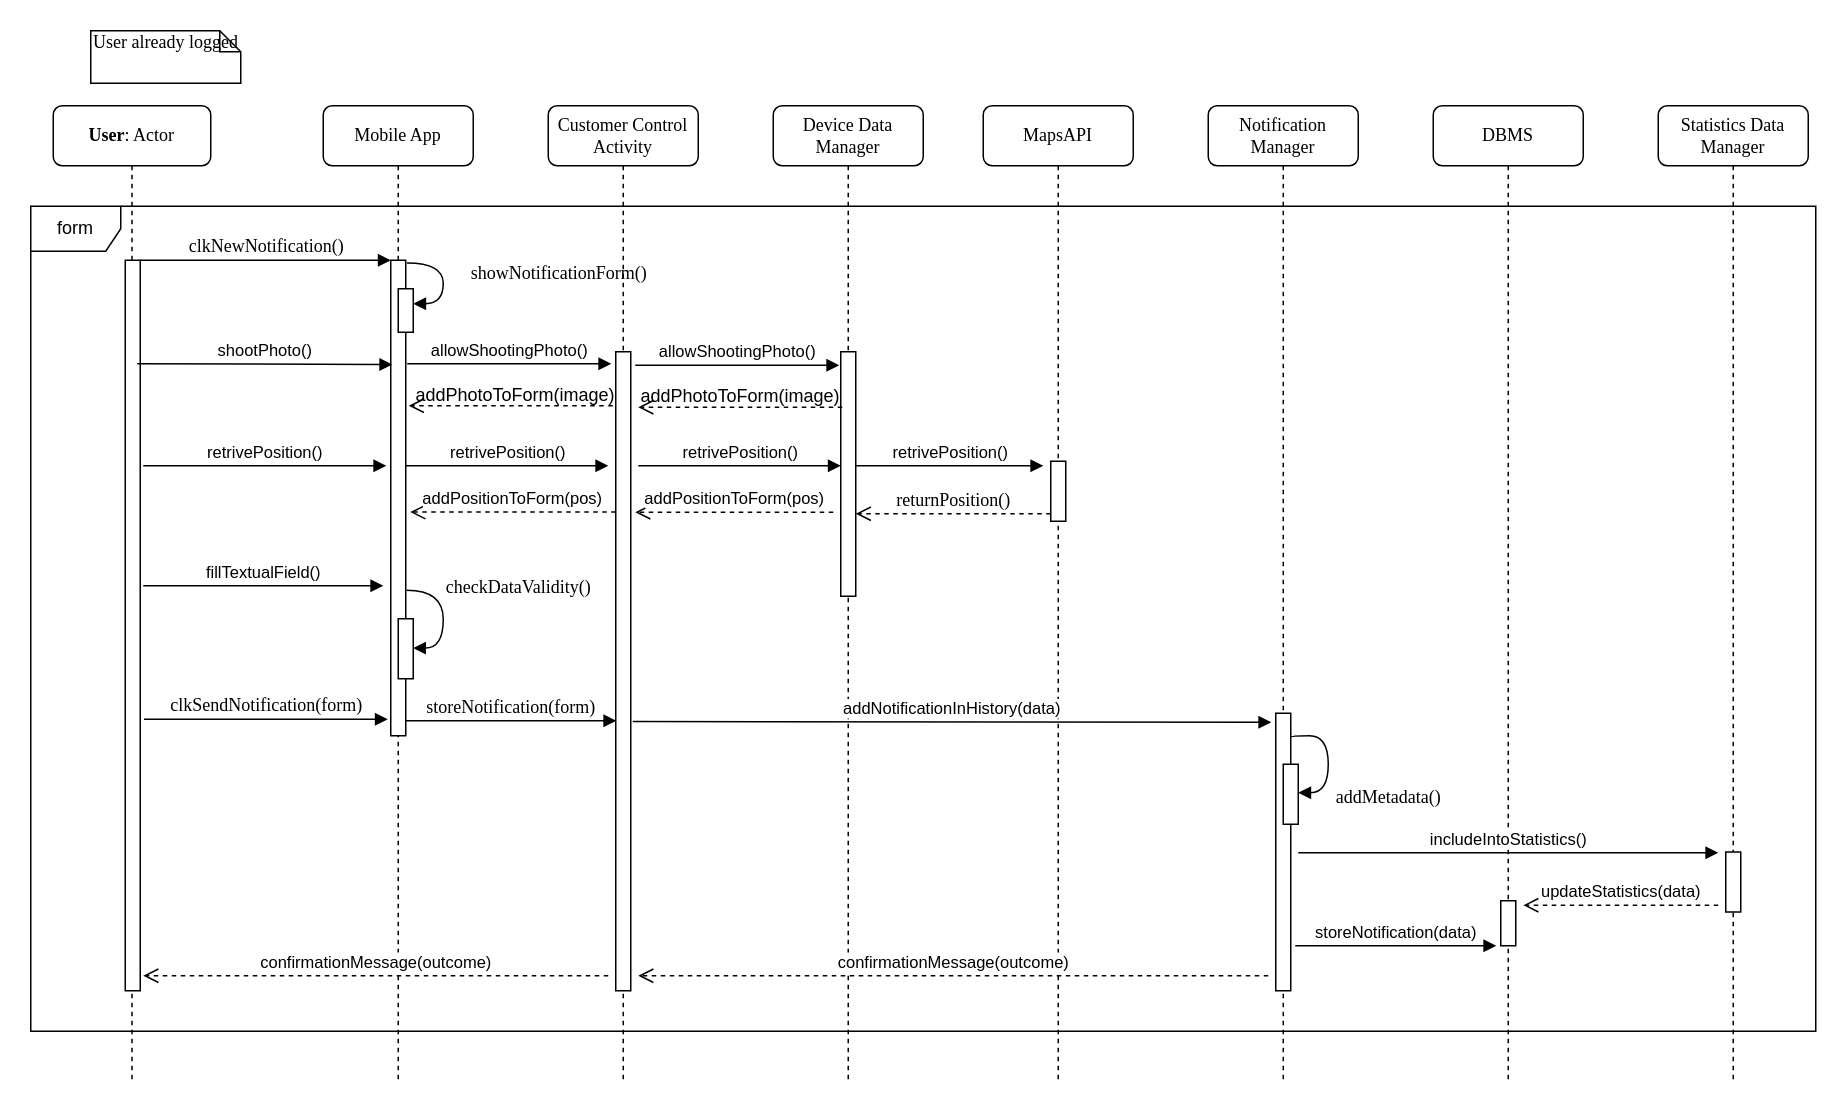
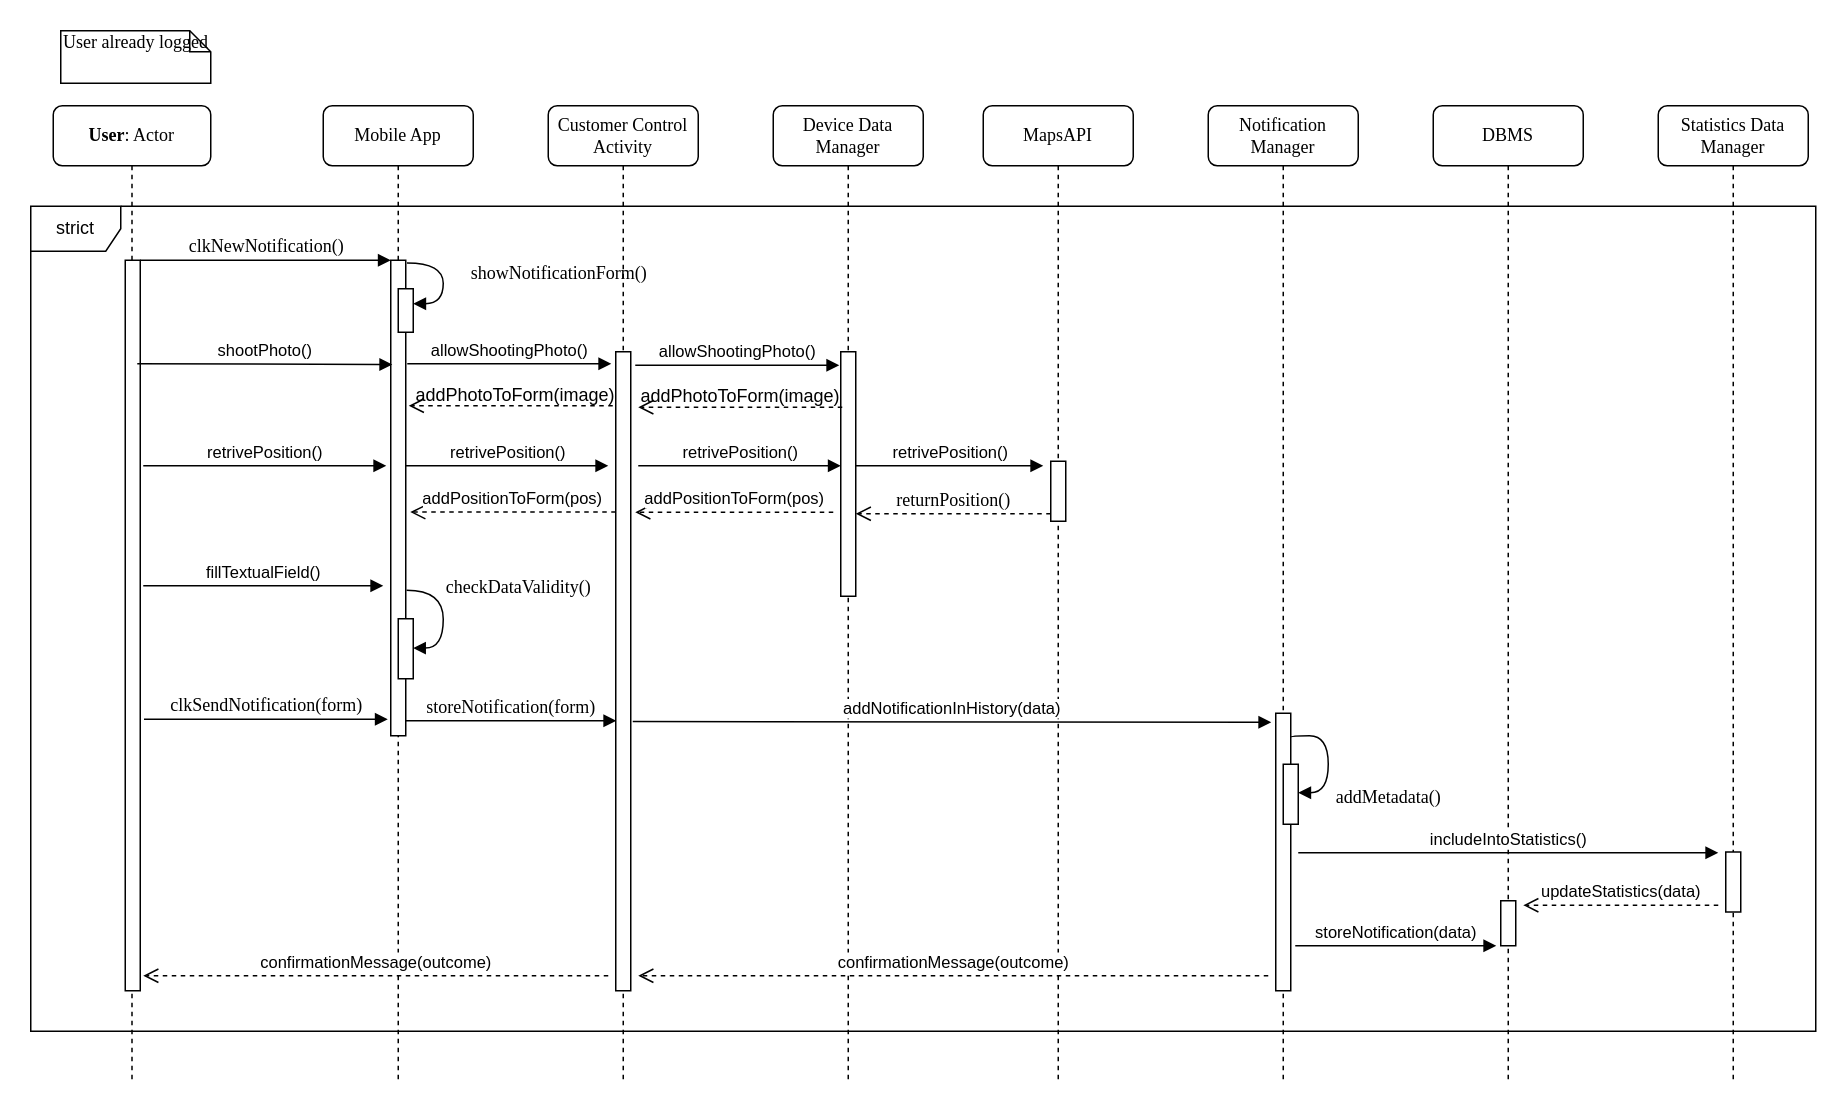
  <mxCell id="0" />
  <mxCell id="1" parent="0" />
  <mxCell id="2" value="Mobile App" style="shape=umlLifeline;perimeter=lifelinePerimeter;whiteSpace=wrap;html=1;container=1;collapsible=0;recursiveResize=0;outlineConnect=0;rounded=1;shadow=0;comic=0;labelBackgroundColor=none;strokeWidth=1;fontFamily=Verdana;fontSize=12;align=center;" parent="1" vertex="1"><mxGeometry x="215" y="70" width="100" height="650" as="geometry" /></mxCell>
  <mxCell id="3" value="" style="html=1;points=[];perimeter=orthogonalPerimeter;rounded=0;shadow=0;comic=0;labelBackgroundColor=none;strokeWidth=1;fontFamily=Verdana;fontSize=12;align=center;" parent="2" vertex="1"><mxGeometry x="45" y="103" width="10" height="317" as="geometry" /></mxCell>
  <mxCell id="4" value="" style="html=1;points=[];perimeter=orthogonalPerimeter;rounded=0;shadow=0;comic=0;labelBackgroundColor=none;strokeWidth=1;fontFamily=Verdana;fontSize=12;align=center;" vertex="1" parent="2"><mxGeometry x="50" y="122" width="10" height="29" as="geometry" /></mxCell>
  <mxCell id="5" value="showNotificationForm()" style="html=1;verticalAlign=bottom;endArrow=block;labelBackgroundColor=none;fontFamily=Verdana;fontSize=12;elbow=vertical;edgeStyle=orthogonalEdgeStyle;curved=1;exitX=1.038;exitY=0.345;exitPerimeter=0;" edge="1" parent="2"><mxGeometry x="0.515" y="-81" relative="1" as="geometry"><mxPoint x="55.833" y="104.833" as="sourcePoint" /><mxPoint x="60" y="132" as="targetPoint" /><Array as="points"><mxPoint x="80" y="105" /><mxPoint x="80" y="132" /><mxPoint x="60" y="132" /></Array><mxPoint x="80" y="70" as="offset" /></mxGeometry></mxCell>
  <mxCell id="6" value="Customer Control Activity" style="shape=umlLifeline;perimeter=lifelinePerimeter;whiteSpace=wrap;html=1;container=1;collapsible=0;recursiveResize=0;outlineConnect=0;rounded=1;shadow=0;comic=0;labelBackgroundColor=none;strokeWidth=1;fontFamily=Verdana;fontSize=12;align=center;size=40;" parent="1" vertex="1"><mxGeometry x="365" y="70" width="100" height="650" as="geometry" /></mxCell>
  <mxCell id="7" value="Device Data Manager " style="shape=umlLifeline;perimeter=lifelinePerimeter;whiteSpace=wrap;html=1;container=1;collapsible=0;recursiveResize=0;outlineConnect=0;rounded=1;shadow=0;comic=0;labelBackgroundColor=none;strokeWidth=1;fontFamily=Verdana;fontSize=12;align=center;" parent="1" vertex="1"><mxGeometry x="515" y="70" width="100" height="650" as="geometry" /></mxCell>
  <mxCell id="8" value="MapsAPI" style="shape=umlLifeline;perimeter=lifelinePerimeter;whiteSpace=wrap;html=1;container=1;collapsible=0;recursiveResize=0;outlineConnect=0;rounded=1;shadow=0;comic=0;labelBackgroundColor=none;strokeWidth=1;fontFamily=Verdana;fontSize=12;align=center;" parent="1" vertex="1"><mxGeometry x="655" y="70" width="100" height="650" as="geometry" /></mxCell>
  <mxCell id="9" value="" style="html=1;points=[];perimeter=orthogonalPerimeter;rounded=0;shadow=0;comic=0;labelBackgroundColor=none;strokeWidth=1;fontFamily=Verdana;fontSize=12;align=center;" parent="8" vertex="1"><mxGeometry x="45" y="237" width="10" height="40" as="geometry" /></mxCell>
  <mxCell id="10" value="Notification Manager" style="shape=umlLifeline;perimeter=lifelinePerimeter;whiteSpace=wrap;html=1;container=1;collapsible=0;recursiveResize=0;outlineConnect=0;rounded=1;shadow=0;comic=0;labelBackgroundColor=none;strokeWidth=1;fontFamily=Verdana;fontSize=12;align=center;" parent="1" vertex="1"><mxGeometry x="805" y="70" width="100" height="650" as="geometry" /></mxCell>
  <mxCell id="11" value="" style="html=1;points=[];perimeter=orthogonalPerimeter;rounded=0;shadow=0;comic=0;labelBackgroundColor=none;strokeColor=#000000;strokeWidth=1;fillColor=#FFFFFF;fontFamily=Verdana;fontSize=12;fontColor=#000000;align=center;" parent="10" vertex="1"><mxGeometry x="45" y="405" width="10" height="185" as="geometry" /></mxCell>
  <mxCell id="12" value="DBMS" style="shape=umlLifeline;perimeter=lifelinePerimeter;whiteSpace=wrap;html=1;container=1;collapsible=0;recursiveResize=0;outlineConnect=0;rounded=1;shadow=0;comic=0;labelBackgroundColor=none;strokeWidth=1;fontFamily=Verdana;fontSize=12;align=center;" parent="1" vertex="1"><mxGeometry x="955" y="70" width="100" height="650" as="geometry" /></mxCell>
  <mxCell id="13" value="" style="html=1;points=[];perimeter=orthogonalPerimeter;rounded=0;shadow=0;comic=0;labelBackgroundColor=none;strokeColor=#000000;strokeWidth=1;fillColor=#FFFFFF;fontFamily=Verdana;fontSize=12;fontColor=#000000;align=center;" parent="12" vertex="1"><mxGeometry x="45" y="530" width="10" height="30" as="geometry" /></mxCell>
  <mxCell id="14" value="includeIntoStatistics()" style="html=1;verticalAlign=bottom;endArrow=block;fontSize=11;" parent="12" edge="1"><mxGeometry width="80" relative="1" as="geometry"><mxPoint x="-90" y="498" as="sourcePoint" /><mxPoint x="190" y="498" as="targetPoint" /></mxGeometry></mxCell>
  <mxCell id="15" value="&lt;b&gt;User&lt;/b&gt;: Actor" style="shape=umlLifeline;perimeter=lifelinePerimeter;whiteSpace=wrap;html=1;container=1;collapsible=0;recursiveResize=0;outlineConnect=0;rounded=1;shadow=0;comic=0;labelBackgroundColor=none;strokeWidth=1;fontFamily=Verdana;fontSize=12;align=center;" parent="1" vertex="1"><mxGeometry x="35" y="70" width="105" height="650" as="geometry" /></mxCell>
  <mxCell id="16" value="" style="html=1;points=[];perimeter=orthogonalPerimeter;rounded=0;shadow=0;comic=0;labelBackgroundColor=none;strokeWidth=1;fontFamily=Verdana;fontSize=12;align=center;" parent="15" vertex="1"><mxGeometry x="48" y="103" width="10" height="487" as="geometry" /></mxCell>
  <mxCell id="17" value="retrivePosition()" style="html=1;verticalAlign=bottom;endArrow=block;" parent="15" edge="1"><mxGeometry width="80" relative="1" as="geometry"><mxPoint x="60" y="240" as="sourcePoint" /><mxPoint x="222" y="240" as="targetPoint" /></mxGeometry></mxCell>
  <mxCell id="18" value="" style="html=1;points=[];perimeter=orthogonalPerimeter;rounded=0;shadow=0;comic=0;labelBackgroundColor=none;strokeWidth=1;fontFamily=Verdana;fontSize=12;align=center;" parent="1" vertex="1"><mxGeometry x="560" y="234" width="10" height="163" as="geometry" /></mxCell>
  <mxCell id="19" value="returnPosition()" style="html=1;verticalAlign=bottom;endArrow=open;dashed=1;endSize=8;labelBackgroundColor=none;fontFamily=Verdana;fontSize=12;edgeStyle=elbowEdgeStyle;elbow=vertical;" parent="1" edge="1"><mxGeometry relative="1" as="geometry"><mxPoint x="570" y="342" as="targetPoint" /><Array as="points"><mxPoint x="645" y="342" /><mxPoint x="675" y="342" /></Array><mxPoint x="700" y="342" as="sourcePoint" /></mxGeometry></mxCell>
  <mxCell id="20" value="clkNewNotification()" style="html=1;verticalAlign=bottom;endArrow=block;entryX=0;entryY=0;labelBackgroundColor=none;fontFamily=Verdana;fontSize=12;edgeStyle=elbowEdgeStyle;elbow=vertical;" parent="1" source="16" target="3" edge="1"><mxGeometry relative="1" as="geometry"><mxPoint x="195" y="183" as="sourcePoint" /></mxGeometry></mxCell>
- <mxCell id="21" value="User already logged" style="shape=note;whiteSpace=wrap;html=1;size=14;verticalAlign=top;align=left;spacingTop=-6;rounded=0;shadow=0;comic=0;labelBackgroundColor=none;strokeWidth=1;fontFamily=Verdana;fontSize=12" parent="1" vertex="1"><mxGeometry x="60" y="20" width="100" height="35" as="geometry" /></mxCell>
+ <mxCell id="21" value="User already logged" style="shape=note;whiteSpace=wrap;html=1;size=14;verticalAlign=top;align=left;spacingTop=-6;rounded=0;shadow=0;comic=0;labelBackgroundColor=none;strokeWidth=1;fontFamily=Verdana;fontSize=12" parent="1" vertex="1"><mxGeometry x="40" y="20" width="100" height="35" as="geometry" /></mxCell>
  <mxCell id="22" value="shootPhoto()" style="html=1;verticalAlign=bottom;endArrow=block;entryX=0.5;entryY=0.416;entryDx=0;entryDy=0;entryPerimeter=0;" parent="1" edge="1"><mxGeometry width="80" relative="1" as="geometry"><mxPoint x="91" y="242" as="sourcePoint" /><mxPoint x="261" y="242.472" as="targetPoint" /><mxPoint as="offset" /></mxGeometry></mxCell>
  <mxCell id="23" value="allowShootingPhoto()" style="html=1;verticalAlign=bottom;endArrow=block;" parent="1" edge="1"><mxGeometry width="80" relative="1" as="geometry"><mxPoint x="271" y="242" as="sourcePoint" /><mxPoint x="407" y="242" as="targetPoint" /></mxGeometry></mxCell>
  <mxCell id="24" value="" style="html=1;verticalAlign=bottom;endArrow=open;dashed=1;endSize=8;labelBackgroundColor=none;fontFamily=Verdana;fontSize=12;edgeStyle=elbowEdgeStyle;elbow=vertical;" parent="1" edge="1"><mxGeometry relative="1" as="geometry"><mxPoint x="425" y="271" as="targetPoint" /><Array as="points"><mxPoint x="506" y="271" /><mxPoint x="536" y="271" /></Array><mxPoint x="561" y="271" as="sourcePoint" /></mxGeometry></mxCell>
  <mxCell id="25" value="retrivePosition()" style="html=1;verticalAlign=bottom;endArrow=block;" parent="1" edge="1"><mxGeometry width="80" relative="1" as="geometry"><mxPoint x="270" y="310" as="sourcePoint" /><mxPoint x="405" y="310" as="targetPoint" /></mxGeometry></mxCell>
  <mxCell id="26" value="retrivePosition()" style="html=1;verticalAlign=bottom;endArrow=block;" parent="1" edge="1"><mxGeometry width="80" relative="1" as="geometry"><mxPoint x="570" y="310" as="sourcePoint" /><mxPoint x="695" y="310" as="targetPoint" /></mxGeometry></mxCell>
  <mxCell id="27" value="addPositionToForm(pos)" style="html=1;verticalAlign=bottom;endArrow=open;dashed=1;endSize=8;entryX=1.3;entryY=0.625;entryDx=0;entryDy=0;entryPerimeter=0;" parent="1" edge="1" source="42"><mxGeometry relative="1" as="geometry"><mxPoint x="555" y="341" as="sourcePoint" /><mxPoint x="273" y="340.875" as="targetPoint" /></mxGeometry></mxCell>
  <mxCell id="28" value="fillTextualField()" style="html=1;verticalAlign=bottom;endArrow=block;" parent="1" edge="1"><mxGeometry width="80" relative="1" as="geometry"><mxPoint x="95" y="390" as="sourcePoint" /><mxPoint x="255" y="390" as="targetPoint" /></mxGeometry></mxCell>
  <mxCell id="29" value="" style="html=1;points=[];perimeter=orthogonalPerimeter;rounded=0;shadow=0;comic=0;labelBackgroundColor=none;strokeWidth=1;fontFamily=Verdana;fontSize=12;align=center;" parent="1" vertex="1"><mxGeometry x="265" y="412" width="10" height="40" as="geometry" /></mxCell>
  <mxCell id="30" value="checkDataValidity()" style="html=1;verticalAlign=bottom;endArrow=block;labelBackgroundColor=none;fontFamily=Verdana;fontSize=12;elbow=vertical;edgeStyle=orthogonalEdgeStyle;curved=1;entryX=1;entryY=0.286;entryPerimeter=0;exitX=1.038;exitY=0.345;exitPerimeter=0;" parent="1" edge="1"><mxGeometry x="-0.4" y="-51" relative="1" as="geometry"><mxPoint x="270.571" y="393" as="sourcePoint" /><mxPoint x="274.857" y="431.571" as="targetPoint" /><Array as="points"><mxPoint x="295" y="393" /><mxPoint x="295" y="431" /></Array><mxPoint x="101" y="6" as="offset" /></mxGeometry></mxCell>
  <mxCell id="31" value="clkSendNotification(form)" style="html=1;verticalAlign=bottom;endArrow=block;labelBackgroundColor=none;fontFamily=Verdana;fontSize=12;edgeStyle=elbowEdgeStyle;elbow=vertical;" parent="1" edge="1"><mxGeometry relative="1" as="geometry"><mxPoint x="95.5" y="479" as="sourcePoint" /><mxPoint x="258" y="479" as="targetPoint" /></mxGeometry></mxCell>
  <mxCell id="32" value="storeNotification(form)" style="html=1;verticalAlign=bottom;endArrow=block;entryX=0;entryY=0;labelBackgroundColor=none;fontFamily=Verdana;fontSize=12;edgeStyle=elbowEdgeStyle;elbow=vertical;" parent="1" edge="1"><mxGeometry relative="1" as="geometry"><mxPoint x="270" y="480" as="sourcePoint" /><mxPoint x="410.333" y="480" as="targetPoint" /></mxGeometry></mxCell>
  <mxCell id="33" value="Statistics Data Manager" style="shape=umlLifeline;perimeter=lifelinePerimeter;whiteSpace=wrap;html=1;container=1;collapsible=0;recursiveResize=0;outlineConnect=0;rounded=1;shadow=0;comic=0;labelBackgroundColor=none;strokeWidth=1;fontFamily=Verdana;fontSize=12;align=center;" parent="1" vertex="1"><mxGeometry x="1105" y="70" width="100" height="650" as="geometry" /></mxCell>
  <mxCell id="34" value="" style="html=1;points=[];perimeter=orthogonalPerimeter;rounded=0;shadow=0;comic=0;labelBackgroundColor=none;strokeWidth=1;fontFamily=Verdana;fontSize=12;align=center;" parent="33" vertex="1"><mxGeometry x="45" y="497.5" width="10" height="40" as="geometry" /></mxCell>
  <mxCell id="35" value="addNotificationInHistory(data)" style="html=1;verticalAlign=bottom;endArrow=block;fontSize=11;exitX=1.033;exitY=0.149;exitDx=0;exitDy=0;exitPerimeter=0;" parent="1" edge="1"><mxGeometry width="80" relative="1" as="geometry"><mxPoint x="421.33" y="480.513" as="sourcePoint" /><mxPoint x="847" y="481" as="targetPoint" /></mxGeometry></mxCell>
  <mxCell id="36" value="storeNotification(data)" style="html=1;verticalAlign=bottom;endArrow=block;fontSize=11;" parent="1" edge="1"><mxGeometry width="80" relative="1" as="geometry"><mxPoint x="863" y="630" as="sourcePoint" /><mxPoint x="997" y="630" as="targetPoint" /></mxGeometry></mxCell>
  <mxCell id="37" value="updateStatistics(data)" style="html=1;verticalAlign=bottom;endArrow=open;dashed=1;endSize=8;fontSize=11;" parent="1" edge="1"><mxGeometry relative="1" as="geometry"><mxPoint x="1145" y="603" as="sourcePoint" /><mxPoint x="1015" y="603" as="targetPoint" /></mxGeometry></mxCell>
  <mxCell id="38" value="confirmationMessage(outcome)" style="html=1;verticalAlign=bottom;endArrow=open;dashed=1;endSize=8;fontSize=11;" parent="1" edge="1"><mxGeometry relative="1" as="geometry"><mxPoint x="845" y="650" as="sourcePoint" /><mxPoint x="425" y="650" as="targetPoint" /><mxPoint as="offset" /></mxGeometry></mxCell>
  <mxCell id="39" value="" style="html=1;points=[];perimeter=orthogonalPerimeter;rounded=0;shadow=0;comic=0;labelBackgroundColor=none;strokeWidth=1;fontFamily=Verdana;fontSize=12;align=center;" parent="1" vertex="1"><mxGeometry x="855" y="509" width="10" height="40" as="geometry" /></mxCell>
  <mxCell id="40" value="addMetadata()" style="html=1;verticalAlign=bottom;endArrow=block;labelBackgroundColor=none;fontFamily=Verdana;fontSize=12;elbow=vertical;edgeStyle=orthogonalEdgeStyle;curved=1;exitX=1.038;exitY=0.345;exitPerimeter=0;" parent="1" target="39" edge="1"><mxGeometry x="0.524" y="42" relative="1" as="geometry"><mxPoint x="860" y="491" as="sourcePoint" /><mxPoint x="865" y="528" as="targetPoint" /><Array as="points"><mxPoint x="860" y="490" /><mxPoint x="885" y="490" /><mxPoint x="885" y="528" /></Array><mxPoint x="40" y="-30" as="offset" /></mxGeometry></mxCell>
- <mxCell id="41" value="form" style="shape=umlFrame;whiteSpace=wrap;html=1;" vertex="1" parent="1"><mxGeometry x="20" y="137" width="1190" height="550" as="geometry" /></mxCell>
+ <mxCell id="41" value="strict" style="shape=umlFrame;whiteSpace=wrap;html=1;" vertex="1" parent="1"><mxGeometry x="20" y="137" width="1190" height="550" as="geometry" /></mxCell>
  <mxCell id="42" value="" style="html=1;points=[];perimeter=orthogonalPerimeter;rounded=0;shadow=0;comic=0;labelBackgroundColor=none;strokeWidth=1;fontFamily=Verdana;fontSize=12;align=center;" vertex="1" parent="1"><mxGeometry x="410" y="234" width="10" height="426" as="geometry" /></mxCell>
  <mxCell id="43" value="addPositionToForm(pos)" style="html=1;verticalAlign=bottom;endArrow=open;dashed=1;endSize=8;" edge="1" parent="1"><mxGeometry relative="1" as="geometry"><mxPoint x="555" y="341" as="sourcePoint" /><mxPoint x="423" y="341" as="targetPoint" /></mxGeometry></mxCell>
  <mxCell id="44" value="allowShootingPhoto()" style="html=1;verticalAlign=bottom;endArrow=block;" edge="1" parent="1"><mxGeometry width="80" relative="1" as="geometry"><mxPoint x="423" y="243" as="sourcePoint" /><mxPoint x="559" y="243" as="targetPoint" /></mxGeometry></mxCell>
  <mxCell id="45" value="" style="html=1;verticalAlign=bottom;endArrow=open;dashed=1;endSize=8;labelBackgroundColor=none;fontFamily=Verdana;fontSize=12;edgeStyle=elbowEdgeStyle;elbow=vertical;" edge="1" parent="1"><mxGeometry relative="1" as="geometry"><mxPoint x="272" y="270" as="targetPoint" /><Array as="points"><mxPoint x="353" y="270" /><mxPoint x="383" y="270" /></Array><mxPoint x="408" y="270" as="sourcePoint" /></mxGeometry></mxCell>
  <mxCell id="46" value="addPhotoToForm(image)" style="text;html=1;" vertex="1" parent="1"><mxGeometry x="275" y="249" width="160" height="30" as="geometry" /></mxCell>
  <mxCell id="47" value="addPhotoToForm(image)" style="text;html=1;" vertex="1" parent="1"><mxGeometry x="425" y="250" width="160" height="30" as="geometry" /></mxCell>
  <mxCell id="48" value="retrivePosition()" style="html=1;verticalAlign=bottom;endArrow=block;" edge="1" parent="1"><mxGeometry width="80" relative="1" as="geometry"><mxPoint x="425" y="310" as="sourcePoint" /><mxPoint x="560" y="310" as="targetPoint" /></mxGeometry></mxCell>
  <mxCell id="49" value="confirmationMessage(outcome)" style="html=1;verticalAlign=bottom;endArrow=open;dashed=1;endSize=8;fontSize=11;" edge="1" parent="1"><mxGeometry relative="1" as="geometry"><mxPoint x="405" y="650" as="sourcePoint" /><mxPoint x="95" y="650" as="targetPoint" /><mxPoint as="offset" /></mxGeometry></mxCell>
